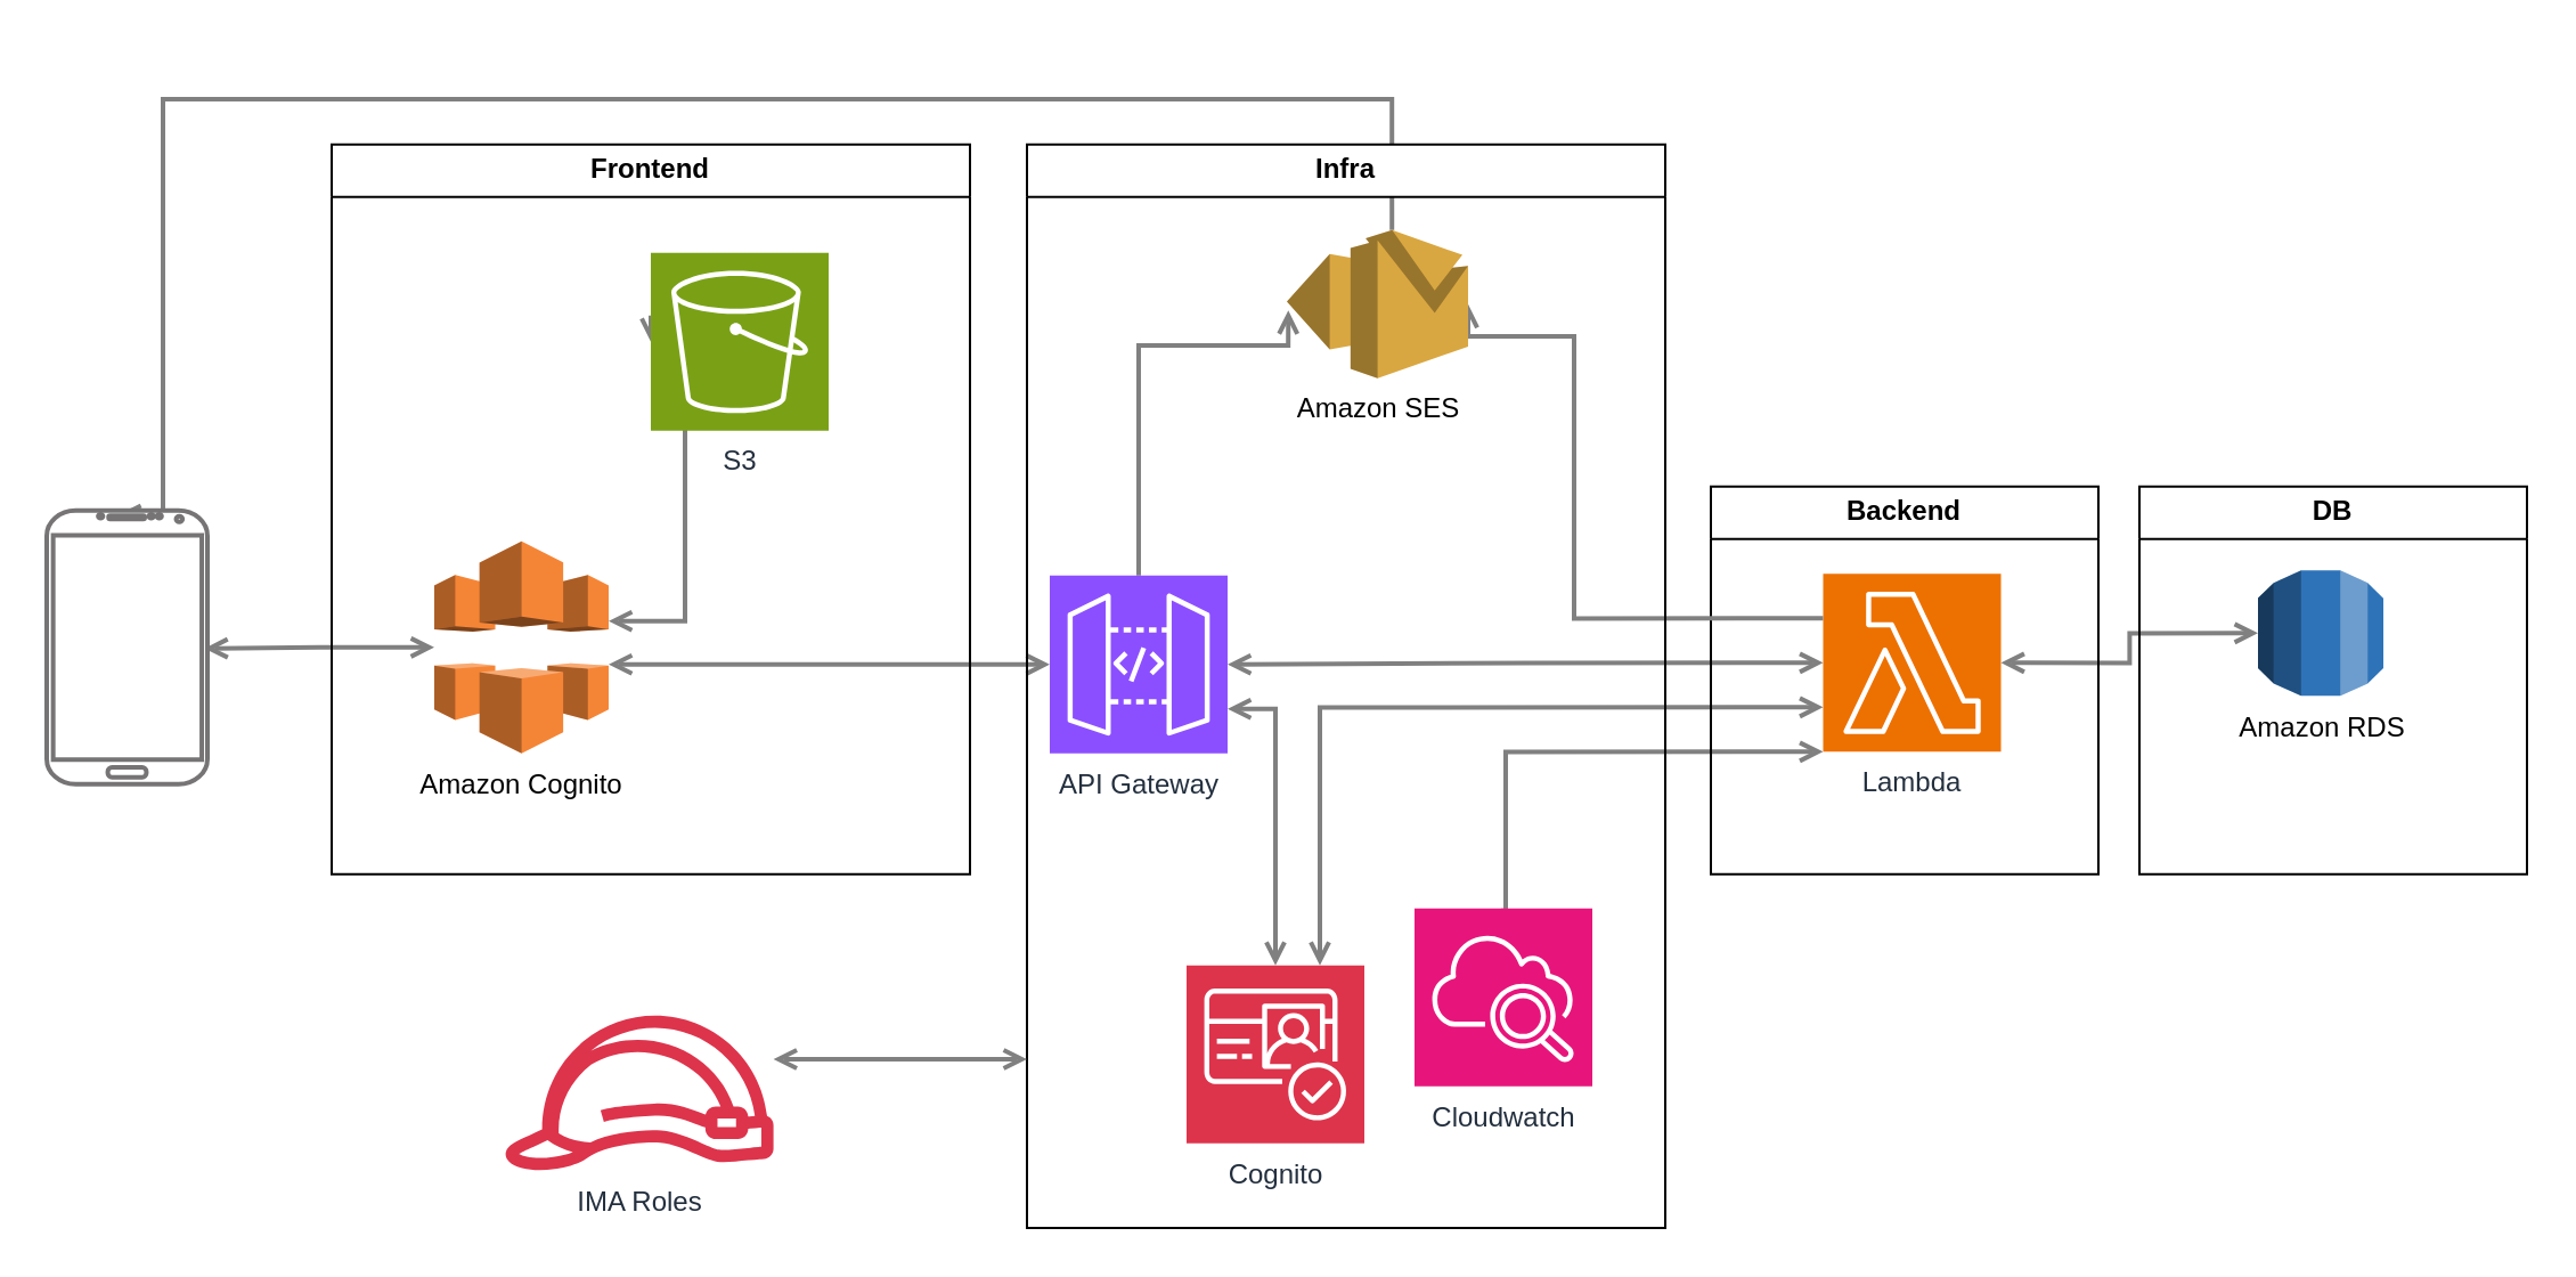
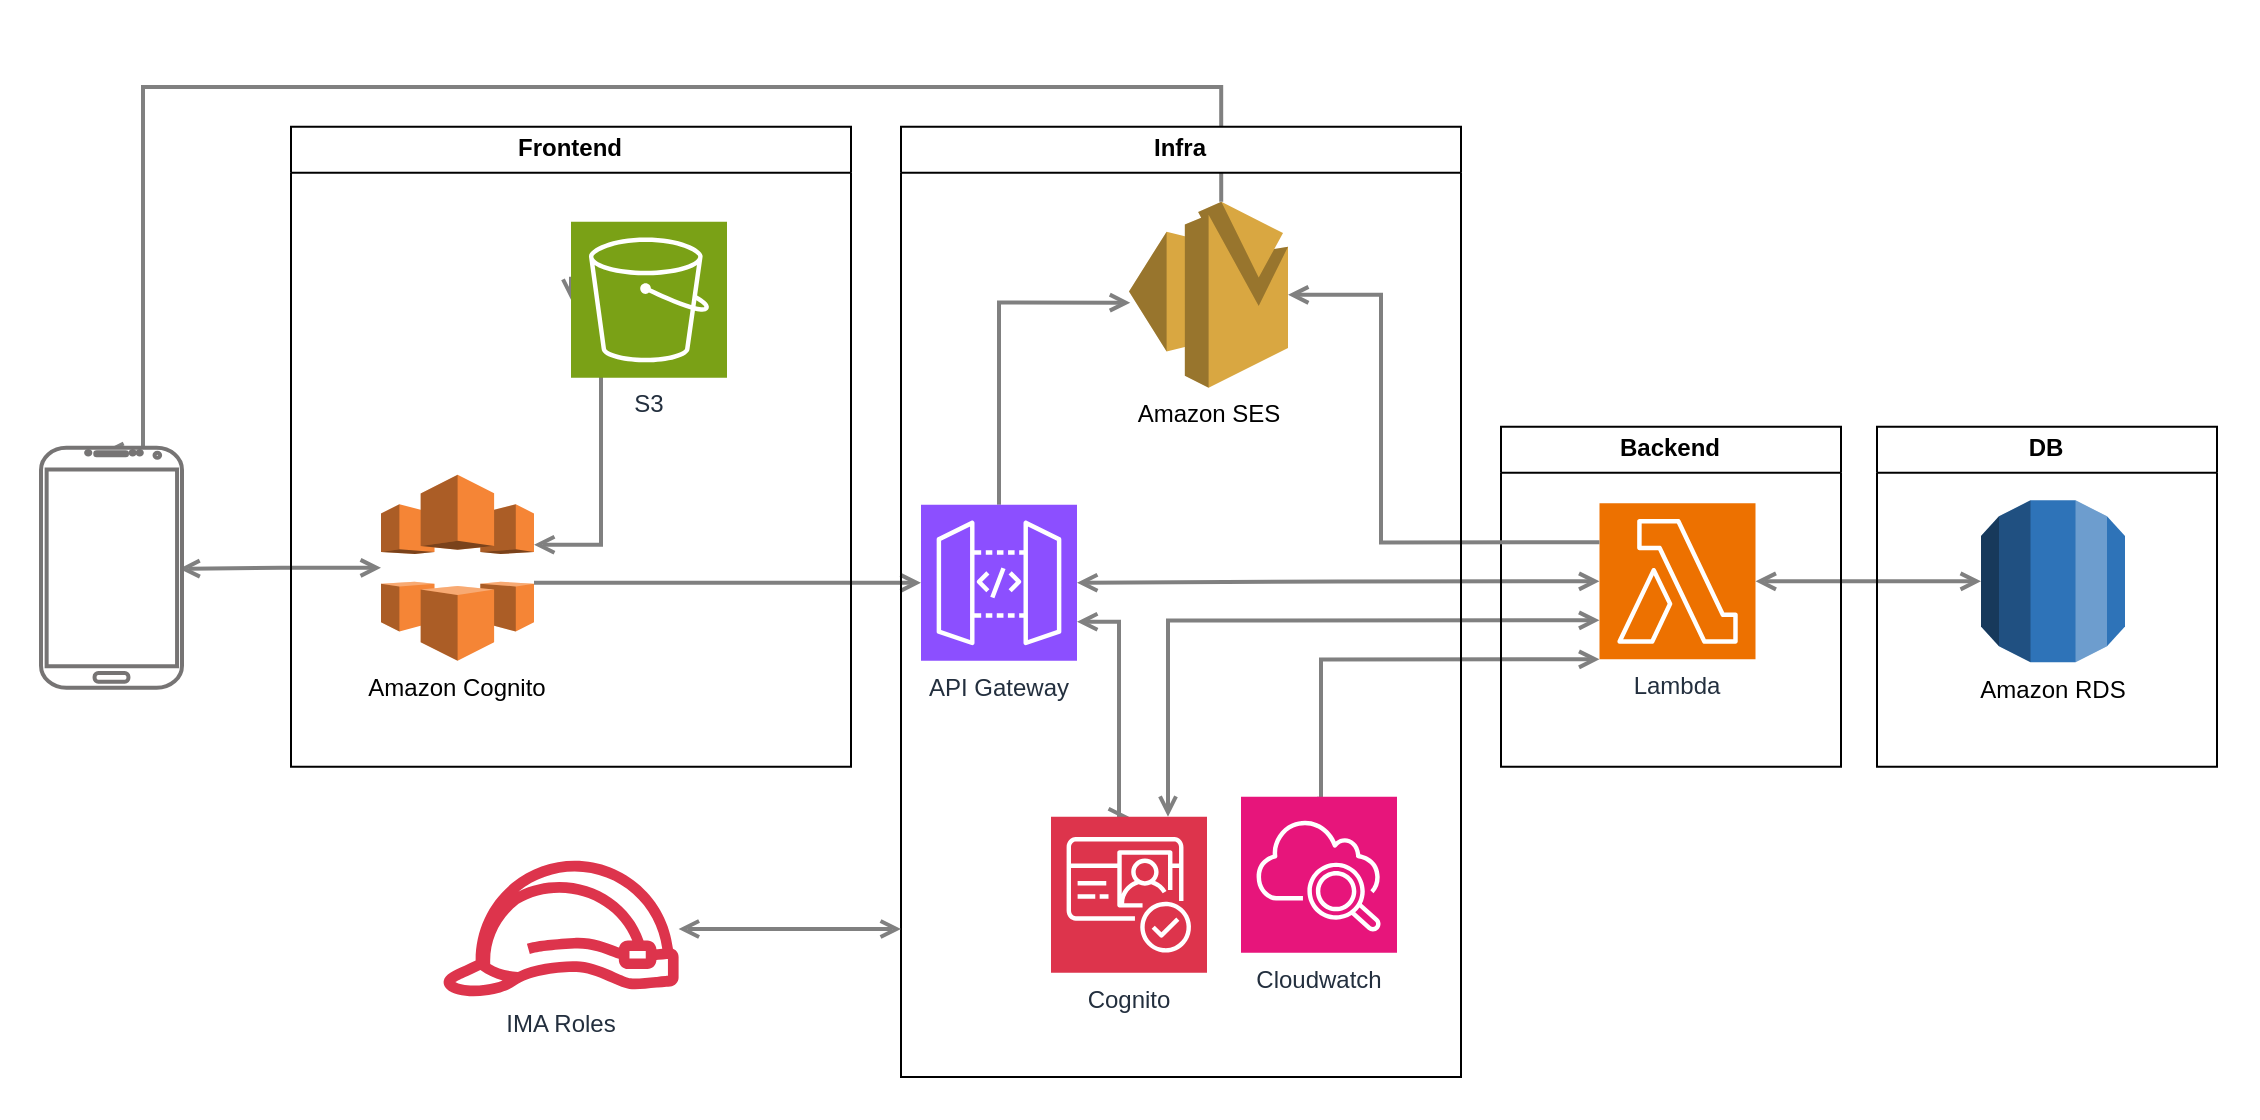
  <mxCell id="0" />
  <mxCell id="1" parent="0" />
  <mxCell id="2" style="edgeStyle=orthogonalEdgeStyle;rounded=0;orthogonalLoop=1;jettySize=auto;html=1;startArrow=open;startFill=0;endArrow=open;endFill=0;strokeWidth=2;strokeColor=#808080;exitX=0;exitY=0.5;exitDx=0;exitDy=0;exitPerimeter=0;entryX=1;entryY=0.5;entryDx=0;entryDy=0;entryPerimeter=0;" parent="1" source="14" target="20" edge="1"><mxGeometry relative="1" as="geometry"><mxPoint x="610" y="332.92" as="sourcePoint" /><mxPoint x="580" y="302.92" as="targetPoint" /><Array as="points" /></mxGeometry></mxCell>
  <mxCell id="3" style="edgeStyle=orthogonalEdgeStyle;rounded=0;orthogonalLoop=1;jettySize=auto;html=1;startArrow=open;startFill=0;endArrow=none;endFill=0;strokeWidth=2;strokeColor=#808080;entryX=0.5;entryY=0;entryDx=0;entryDy=0;entryPerimeter=0;exitX=0;exitY=1;exitDx=0;exitDy=0;exitPerimeter=0;" parent="1" source="14" target="13" edge="1"><mxGeometry relative="1" as="geometry"><Array as="points"><mxPoint x="660" y="329" /><mxPoint x="660" y="423" /></Array><mxPoint x="730" y="392.92" as="sourcePoint" /><mxPoint x="730" y="402.92" as="targetPoint" /></mxGeometry></mxCell>
  <mxCell id="4" value="" style="edgeStyle=orthogonalEdgeStyle;rounded=0;orthogonalLoop=1;jettySize=auto;html=1;startArrow=none;startFill=0;endArrow=open;endFill=0;strokeWidth=2;strokeColor=#808080;" parent="1" edge="1"><mxGeometry relative="1" as="geometry"><mxPoint x="910.5" y="20.5" as="targetPoint" /></mxGeometry></mxCell>
  <mxCell id="5" value="" style="edgeStyle=orthogonalEdgeStyle;rounded=0;orthogonalLoop=1;jettySize=auto;html=1;" edge="1" parent="1"><mxGeometry relative="1" as="geometry"><mxPoint x="819.5" y="59.5" as="targetPoint" /></mxGeometry></mxCell>
  <mxCell id="6" value="Amazon Cognito" style="outlineConnect=0;dashed=0;verticalLabelPosition=bottom;verticalAlign=top;align=center;html=1;shape=mxgraph.aws3.cloudfront;fillColor=#F58536;gradientColor=none;" vertex="1" parent="1"><mxGeometry x="190" y="236.92" width="76.5" height="93" as="geometry" /></mxCell>
- <mxCell id="7" style="edgeStyle=orthogonalEdgeStyle;rounded=0;orthogonalLoop=1;jettySize=auto;html=1;startArrow=open;startFill=0;endArrow=open;endFill=0;strokeWidth=2;strokeColor=#808080;exitX=0;exitY=0.5;exitDx=0;exitDy=0;exitPerimeter=0;" edge="1" parent="1" source="20" target="6"><mxGeometry relative="1" as="geometry"><mxPoint x="460" y="292.968" as="sourcePoint" /><mxPoint x="290" y="282.92" as="targetPoint" /><Array as="points"><mxPoint x="370" y="290.92" /><mxPoint x="370" y="290.92" /></Array></mxGeometry></mxCell>
+ <mxCell id="7" style="edgeStyle=orthogonalEdgeStyle;rounded=0;orthogonalLoop=1;jettySize=auto;html=1;startArrow=open;startFill=0;endArrow=none;endFill=0;strokeWidth=2;strokeColor=#808080;exitX=0;exitY=0.5;exitDx=0;exitDy=0;exitPerimeter=0;" edge="1" parent="1" source="20" target="6"><mxGeometry relative="1" as="geometry"><mxPoint x="460" y="292.968" as="sourcePoint" /><mxPoint x="290" y="282.92" as="targetPoint" /><Array as="points"><mxPoint x="370" y="290.92" /><mxPoint x="370" y="290.92" /></Array></mxGeometry></mxCell>
  <mxCell id="8" style="edgeStyle=orthogonalEdgeStyle;rounded=0;orthogonalLoop=1;jettySize=auto;html=1;startArrow=open;startFill=0;endArrow=none;endFill=0;strokeWidth=2;strokeColor=#808080;exitX=0.008;exitY=0.542;exitDx=0;exitDy=0;exitPerimeter=0;entryX=0.5;entryY=0;entryDx=0;entryDy=0;entryPerimeter=0;" edge="1" parent="1" source="27" target="20"><mxGeometry relative="1" as="geometry"><mxPoint x="586.25" y="72.92" as="sourcePoint" /><mxPoint x="540" y="262.92" as="targetPoint" /><Array as="points"><mxPoint x="499" y="151" /></Array></mxGeometry></mxCell>
  <mxCell id="9" style="edgeStyle=orthogonalEdgeStyle;rounded=0;orthogonalLoop=1;jettySize=auto;html=1;startArrow=none;startFill=0;endArrow=open;endFill=0;strokeWidth=2;strokeColor=#808080;entryX=0.441;entryY=0.015;entryDx=0;entryDy=0;entryPerimeter=0;exitX=0.58;exitY=0;exitDx=0;exitDy=0;exitPerimeter=0;" edge="1" parent="1" source="27" target="16"><mxGeometry relative="1" as="geometry"><mxPoint x="578" y="62.92" as="sourcePoint" /><mxPoint x="71" y="238.483" as="targetPoint" /><Array as="points"><mxPoint x="610" y="43" /><mxPoint x="71" y="43" /></Array></mxGeometry></mxCell>
  <mxCell id="10" style="edgeStyle=orthogonalEdgeStyle;rounded=0;orthogonalLoop=1;jettySize=auto;html=1;startArrow=open;startFill=0;endArrow=open;endFill=0;strokeWidth=2;strokeColor=#808080;exitX=0;exitY=0.5;exitDx=0;exitDy=0;exitPerimeter=0;" edge="1" parent="1" source="11" target="6"><mxGeometry relative="1" as="geometry"><mxPoint x="297" y="142.92" as="sourcePoint" /><mxPoint x="304" y="270.42" as="targetPoint" /><Array as="points"><mxPoint x="300" y="138.92" /><mxPoint x="300" y="271.92" /></Array></mxGeometry></mxCell>
  <mxCell id="11" value="S3" style="sketch=0;points=[[0,0,0],[0.25,0,0],[0.5,0,0],[0.75,0,0],[1,0,0],[0,1,0],[0.25,1,0],[0.5,1,0],[0.75,1,0],[1,1,0],[0,0.25,0],[0,0.5,0],[0,0.75,0],[1,0.25,0],[1,0.5,0],[1,0.75,0]];outlineConnect=0;fontColor=#232F3E;fillColor=#7AA116;strokeColor=#ffffff;dashed=0;verticalLabelPosition=bottom;verticalAlign=top;align=center;html=1;fontSize=12;fontStyle=0;aspect=fixed;shape=mxgraph.aws4.resourceIcon;resIcon=mxgraph.aws4.s3;" vertex="1" parent="1"><mxGeometry x="285" y="110.42" width="78" height="78" as="geometry" /></mxCell>
- <mxCell id="12" value="Amazon RDS" style="outlineConnect=0;dashed=0;verticalLabelPosition=bottom;verticalAlign=top;align=center;html=1;shape=mxgraph.aws3.rds;fillColor=#2E73B8;gradientColor=none;" vertex="1" parent="1"><mxGeometry x="990" y="249.67" width="55" height="55" as="geometry" /></mxCell>
+ <mxCell id="12" value="Amazon RDS" style="outlineConnect=0;dashed=0;verticalLabelPosition=bottom;verticalAlign=top;align=center;html=1;shape=mxgraph.aws3.rds;fillColor=#2E73B8;gradientColor=none;" vertex="1" parent="1"><mxGeometry x="990" y="249.67" width="72" height="81" as="geometry" /></mxCell>
  <mxCell id="13" value="Cloudwatch" style="sketch=0;points=[[0,0,0],[0.25,0,0],[0.5,0,0],[0.75,0,0],[1,0,0],[0,1,0],[0.25,1,0],[0.5,1,0],[0.75,1,0],[1,1,0],[0,0.25,0],[0,0.5,0],[0,0.75,0],[1,0.25,0],[1,0.5,0],[1,0.75,0]];points=[[0,0,0],[0.25,0,0],[0.5,0,0],[0.75,0,0],[1,0,0],[0,1,0],[0.25,1,0],[0.5,1,0],[0.75,1,0],[1,1,0],[0,0.25,0],[0,0.5,0],[0,0.75,0],[1,0.25,0],[1,0.5,0],[1,0.75,0]];outlineConnect=0;fontColor=#232F3E;fillColor=#E7157B;strokeColor=#ffffff;dashed=0;verticalLabelPosition=bottom;verticalAlign=top;align=center;html=1;fontSize=12;fontStyle=0;aspect=fixed;shape=mxgraph.aws4.resourceIcon;resIcon=mxgraph.aws4.cloudwatch_2;" vertex="1" parent="1"><mxGeometry x="620" y="397.92" width="78" height="78" as="geometry" /></mxCell>
  <mxCell id="14" value="Lambda&lt;div&gt;&lt;br&gt;&lt;/div&gt;" style="sketch=0;points=[[0,0,0],[0.25,0,0],[0.5,0,0],[0.75,0,0],[1,0,0],[0,1,0],[0.25,1,0],[0.5,1,0],[0.75,1,0],[1,1,0],[0,0.25,0],[0,0.5,0],[0,0.75,0],[1,0.25,0],[1,0.5,0],[1,0.75,0]];outlineConnect=0;fontColor=#232F3E;fillColor=#ED7100;strokeColor=#ffffff;dashed=0;verticalLabelPosition=bottom;verticalAlign=top;align=center;html=1;fontSize=12;fontStyle=0;aspect=fixed;shape=mxgraph.aws4.resourceIcon;resIcon=mxgraph.aws4.lambda;" vertex="1" parent="1"><mxGeometry x="799.25" y="251.17" width="78" height="78" as="geometry" /></mxCell>
  <mxCell id="15" style="edgeStyle=orthogonalEdgeStyle;rounded=0;orthogonalLoop=1;jettySize=auto;html=1;startArrow=open;startFill=0;endArrow=open;endFill=0;strokeWidth=2;strokeColor=#808080;exitX=0;exitY=0.5;exitDx=0;exitDy=0;exitPerimeter=0;entryX=0.981;entryY=0.504;entryDx=0;entryDy=0;entryPerimeter=0;" edge="1" parent="1" source="6" target="16"><mxGeometry relative="1" as="geometry"><mxPoint x="373" y="432.92" as="sourcePoint" /><mxPoint x="130" y="362.92" as="targetPoint" /><Array as="points"><mxPoint x="140" y="282.92" /><mxPoint x="89" y="282.92" /></Array></mxGeometry></mxCell>
  <mxCell id="16" value="" style="verticalLabelPosition=bottom;verticalAlign=top;html=1;shadow=0;dashed=0;strokeWidth=2;shape=mxgraph.android.phone2;strokeColor=#767474;" vertex="1" parent="1"><mxGeometry x="20" y="223.42" width="70.5" height="120" as="geometry" /></mxCell>
  <mxCell id="17" style="edgeStyle=orthogonalEdgeStyle;rounded=0;orthogonalLoop=1;jettySize=auto;html=1;startArrow=open;startFill=0;endArrow=open;endFill=0;strokeWidth=2;strokeColor=#808080;entryX=1;entryY=0.5;entryDx=0;entryDy=0;entryPerimeter=0;exitX=0;exitY=0.5;exitDx=0;exitDy=0;exitPerimeter=0;" edge="1" parent="1" source="12" target="14"><mxGeometry relative="1" as="geometry"><mxPoint x="940" y="322.92" as="sourcePoint" /><mxPoint x="890" y="299.92" as="targetPoint" /><Array as="points" /></mxGeometry></mxCell>
  <mxCell id="18" style="edgeStyle=orthogonalEdgeStyle;rounded=0;orthogonalLoop=1;jettySize=auto;html=1;startArrow=open;startFill=0;endArrow=open;endFill=0;strokeWidth=2;strokeColor=#808080;exitX=1;exitY=0.75;exitDx=0;exitDy=0;exitPerimeter=0;entryX=0.5;entryY=0;entryDx=0;entryDy=0;entryPerimeter=0;" edge="1" parent="1" source="20" target="21"><mxGeometry relative="1" as="geometry"><mxPoint x="590" y="322.92" as="sourcePoint" /><mxPoint x="550" y="372.92" as="targetPoint" /><Array as="points"><mxPoint x="559" y="310" /></Array></mxGeometry></mxCell>
  <mxCell id="19" style="edgeStyle=orthogonalEdgeStyle;rounded=0;orthogonalLoop=1;jettySize=auto;html=1;startArrow=open;startFill=0;endArrow=open;endFill=0;strokeWidth=2;strokeColor=#808080;entryX=0;entryY=0.75;entryDx=0;entryDy=0;entryPerimeter=0;exitX=0.75;exitY=0;exitDx=0;exitDy=0;exitPerimeter=0;" edge="1" parent="1" source="21" target="14"><mxGeometry relative="1" as="geometry"><mxPoint x="610" y="392.92" as="sourcePoint" /><mxPoint x="560" y="382.92" as="targetPoint" /><Array as="points" /></mxGeometry></mxCell>
  <mxCell id="20" value="API Gateway" style="sketch=0;points=[[0,0,0],[0.25,0,0],[0.5,0,0],[0.75,0,0],[1,0,0],[0,1,0],[0.25,1,0],[0.5,1,0],[0.75,1,0],[1,1,0],[0,0.25,0],[0,0.5,0],[0,0.75,0],[1,0.25,0],[1,0.5,0],[1,0.75,0]];outlineConnect=0;fontColor=#232F3E;fillColor=#8C4FFF;strokeColor=#ffffff;dashed=0;verticalLabelPosition=bottom;verticalAlign=top;align=center;html=1;fontSize=12;fontStyle=0;aspect=fixed;shape=mxgraph.aws4.resourceIcon;resIcon=mxgraph.aws4.api_gateway;" vertex="1" parent="1"><mxGeometry x="460" y="251.92" width="78" height="78" as="geometry" /></mxCell>
- <mxCell id="21" value="Cognito" style="sketch=0;points=[[0,0,0],[0.25,0,0],[0.5,0,0],[0.75,0,0],[1,0,0],[0,1,0],[0.25,1,0],[0.5,1,0],[0.75,1,0],[1,1,0],[0,0.25,0],[0,0.5,0],[0,0.75,0],[1,0.25,0],[1,0.5,0],[1,0.75,0]];outlineConnect=0;fontColor=#232F3E;fillColor=#DD344C;strokeColor=#ffffff;dashed=0;verticalLabelPosition=bottom;verticalAlign=top;align=center;html=1;fontSize=12;fontStyle=0;aspect=fixed;shape=mxgraph.aws4.resourceIcon;resIcon=mxgraph.aws4.cognito;" vertex="1" parent="1"><mxGeometry x="520" y="422.92" width="78" height="78" as="geometry" /></mxCell>
+ <mxCell id="21" value="Cognito" style="sketch=0;points=[[0,0,0],[0.25,0,0],[0.5,0,0],[0.75,0,0],[1,0,0],[0,1,0],[0.25,1,0],[0.5,1,0],[0.75,1,0],[1,1,0],[0,0.25,0],[0,0.5,0],[0,0.75,0],[1,0.25,0],[1,0.5,0],[1,0.75,0]];outlineConnect=0;fontColor=#232F3E;fillColor=#DD344C;strokeColor=#ffffff;dashed=0;verticalLabelPosition=bottom;verticalAlign=top;align=center;html=1;fontSize=12;fontStyle=0;aspect=fixed;shape=mxgraph.aws4.resourceIcon;resIcon=mxgraph.aws4.cognito;" vertex="1" parent="1"><mxGeometry x="525" y="407.92" width="78" height="78" as="geometry" /></mxCell>
  <mxCell id="22" value="Frontend" style="swimlane;whiteSpace=wrap;html=1;" vertex="1" parent="1"><mxGeometry x="145" y="62.92" width="280" height="320" as="geometry" /></mxCell>
  <mxCell id="23" value="Backend" style="swimlane;whiteSpace=wrap;html=1;" vertex="1" parent="1"><mxGeometry x="750" y="212.92" width="170" height="170" as="geometry" /></mxCell>
  <mxCell id="24" value="DB" style="swimlane;whiteSpace=wrap;html=1;" vertex="1" parent="1"><mxGeometry x="938" y="212.92" width="170" height="170" as="geometry" /></mxCell>
  <mxCell id="25" style="edgeStyle=orthogonalEdgeStyle;rounded=0;orthogonalLoop=1;jettySize=auto;html=1;startArrow=open;startFill=0;endArrow=none;endFill=0;strokeWidth=2;strokeColor=#808080;exitX=1;exitY=0.5;exitDx=0;exitDy=0;exitPerimeter=0;entryX=0;entryY=0.25;entryDx=0;entryDy=0;entryPerimeter=0;" edge="1" parent="1" source="27" target="14"><mxGeometry relative="1" as="geometry"><mxPoint x="690" y="142.92" as="sourcePoint" /><mxPoint x="650" y="261.92" as="targetPoint" /><Array as="points"><mxPoint x="690" y="147" /><mxPoint x="690" y="271" /></Array></mxGeometry></mxCell>
  <mxCell id="26" value="Infra" style="swimlane;whiteSpace=wrap;html=1;" vertex="1" parent="1"><mxGeometry x="450" y="62.92" width="280" height="475.08" as="geometry" /></mxCell>
- <mxCell id="27" value="Amazon SES&lt;div&gt;&lt;br&gt;&lt;/div&gt;" style="outlineConnect=0;dashed=0;verticalLabelPosition=bottom;verticalAlign=top;align=center;html=1;shape=mxgraph.aws3.ses;fillColor=#D9A741;gradientColor=none;" vertex="1" parent="26"><mxGeometry x="114" y="37.5" width="79.5" height="65" as="geometry" /></mxCell>
- <mxCell id="28" value="IMA Roles&lt;div&gt;&lt;br&gt;&lt;/div&gt;" style="sketch=0;outlineConnect=0;fontColor=#232F3E;gradientColor=none;fillColor=#DD344C;strokeColor=none;dashed=0;verticalLabelPosition=bottom;verticalAlign=top;align=center;html=1;fontSize=12;fontStyle=0;aspect=fixed;pointerEvents=1;shape=mxgraph.aws4.role;" vertex="1" parent="1"><mxGeometry x="220" y="444.92" width="120" height="67.7" as="geometry" /></mxCell>
+ <mxCell id="27" value="Amazon SES&lt;div&gt;&lt;br&gt;&lt;/div&gt;" style="outlineConnect=0;dashed=0;verticalLabelPosition=bottom;verticalAlign=top;align=center;html=1;shape=mxgraph.aws3.ses;fillColor=#D9A741;gradientColor=none;" vertex="1" parent="26"><mxGeometry x="114" y="37.5" width="79.5" height="93" as="geometry" /></mxCell>
+ <mxCell id="28" value="IMA Roles&lt;div&gt;&lt;br&gt;&lt;/div&gt;" style="sketch=0;outlineConnect=0;fontColor=#232F3E;gradientColor=none;fillColor=#DD344C;strokeColor=none;dashed=0;verticalLabelPosition=bottom;verticalAlign=top;align=center;html=1;fontSize=12;fontStyle=0;aspect=fixed;pointerEvents=1;shape=mxgraph.aws4.role;" vertex="1" parent="1"><mxGeometry x="220" y="429.92" width="120" height="67.7" as="geometry" /></mxCell>
  <mxCell id="29" style="edgeStyle=orthogonalEdgeStyle;rounded=0;orthogonalLoop=1;jettySize=auto;html=1;startArrow=open;startFill=0;endArrow=open;endFill=0;strokeWidth=2;strokeColor=#808080;" edge="1" parent="1" target="28"><mxGeometry relative="1" as="geometry"><mxPoint x="450" y="464" as="sourcePoint" /><mxPoint x="340" y="559.09" as="targetPoint" /><Array as="points"><mxPoint x="450" y="464" /></Array></mxGeometry></mxCell>
